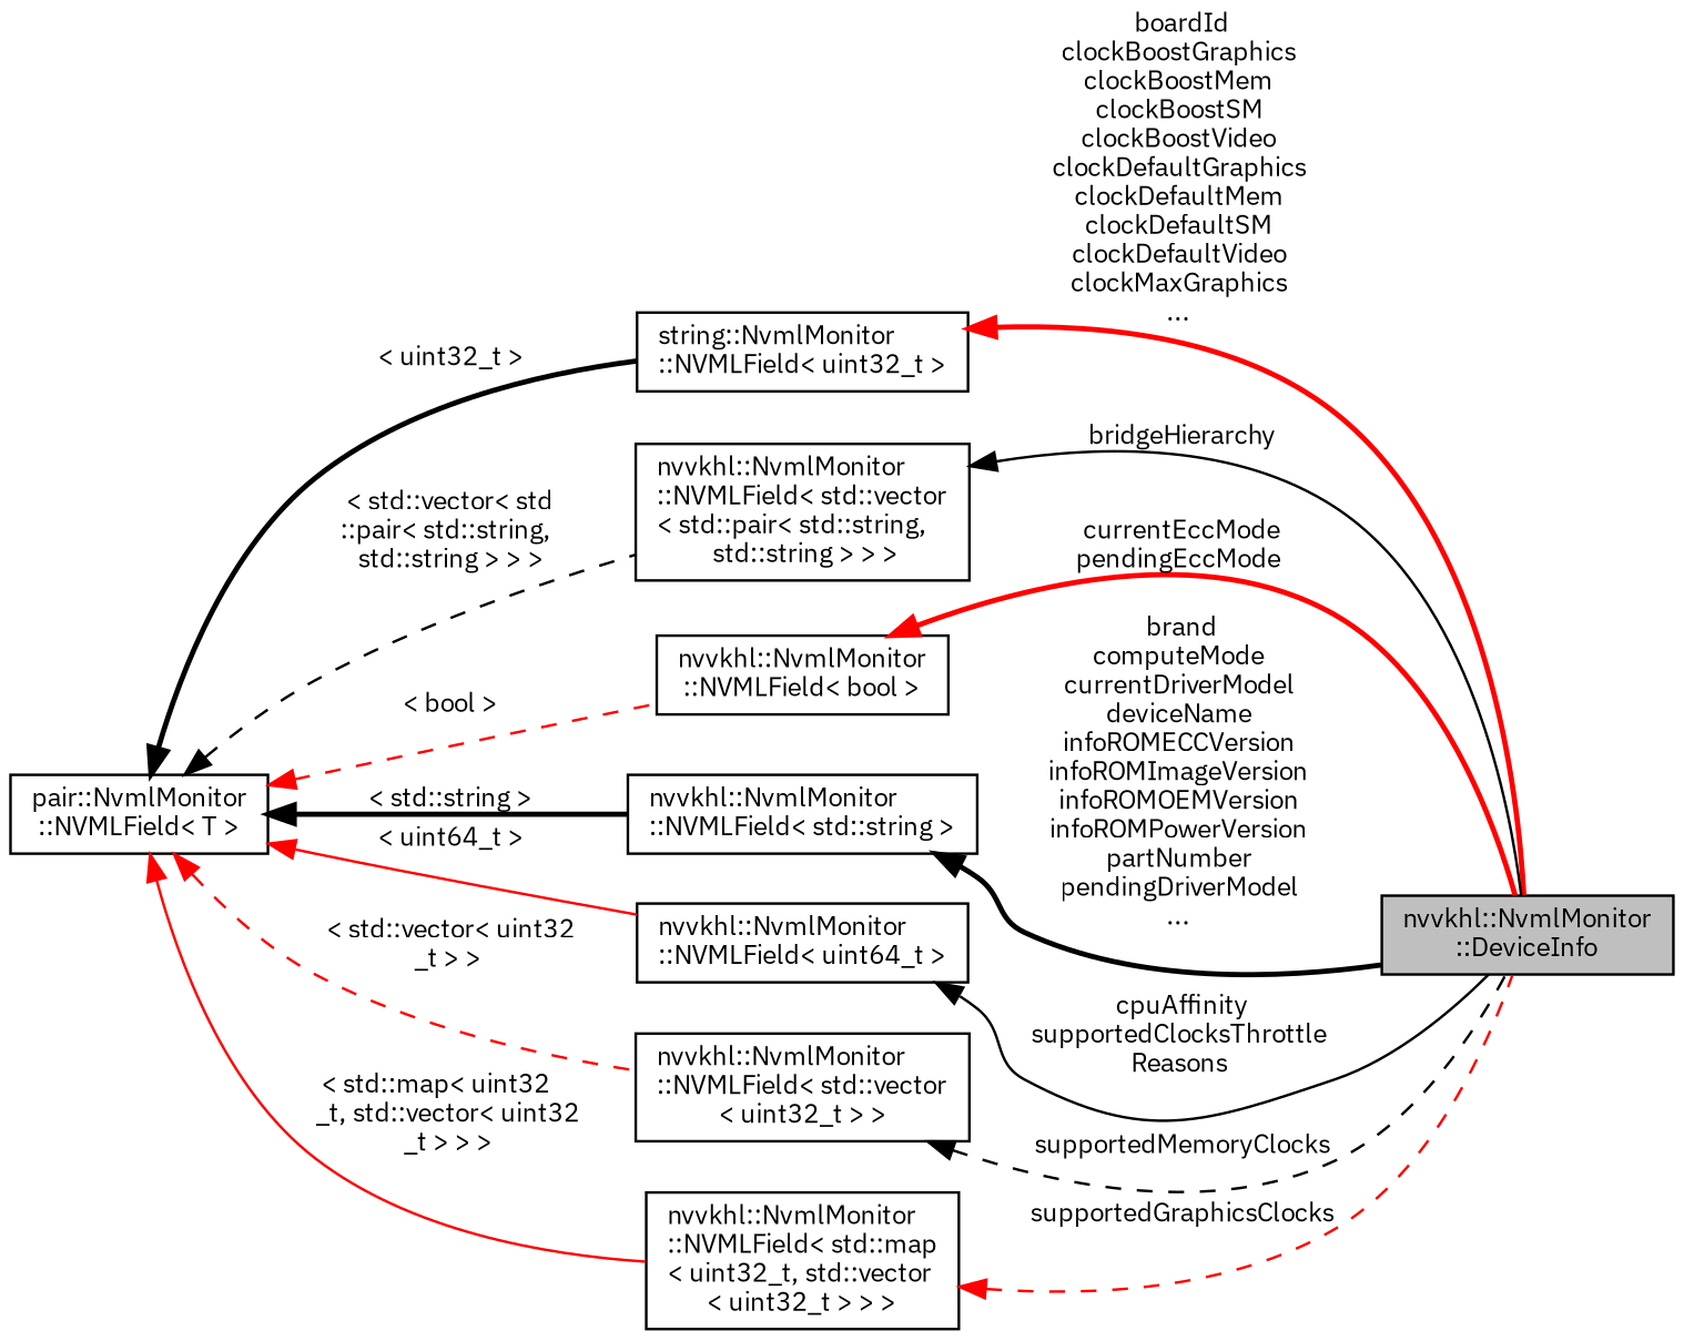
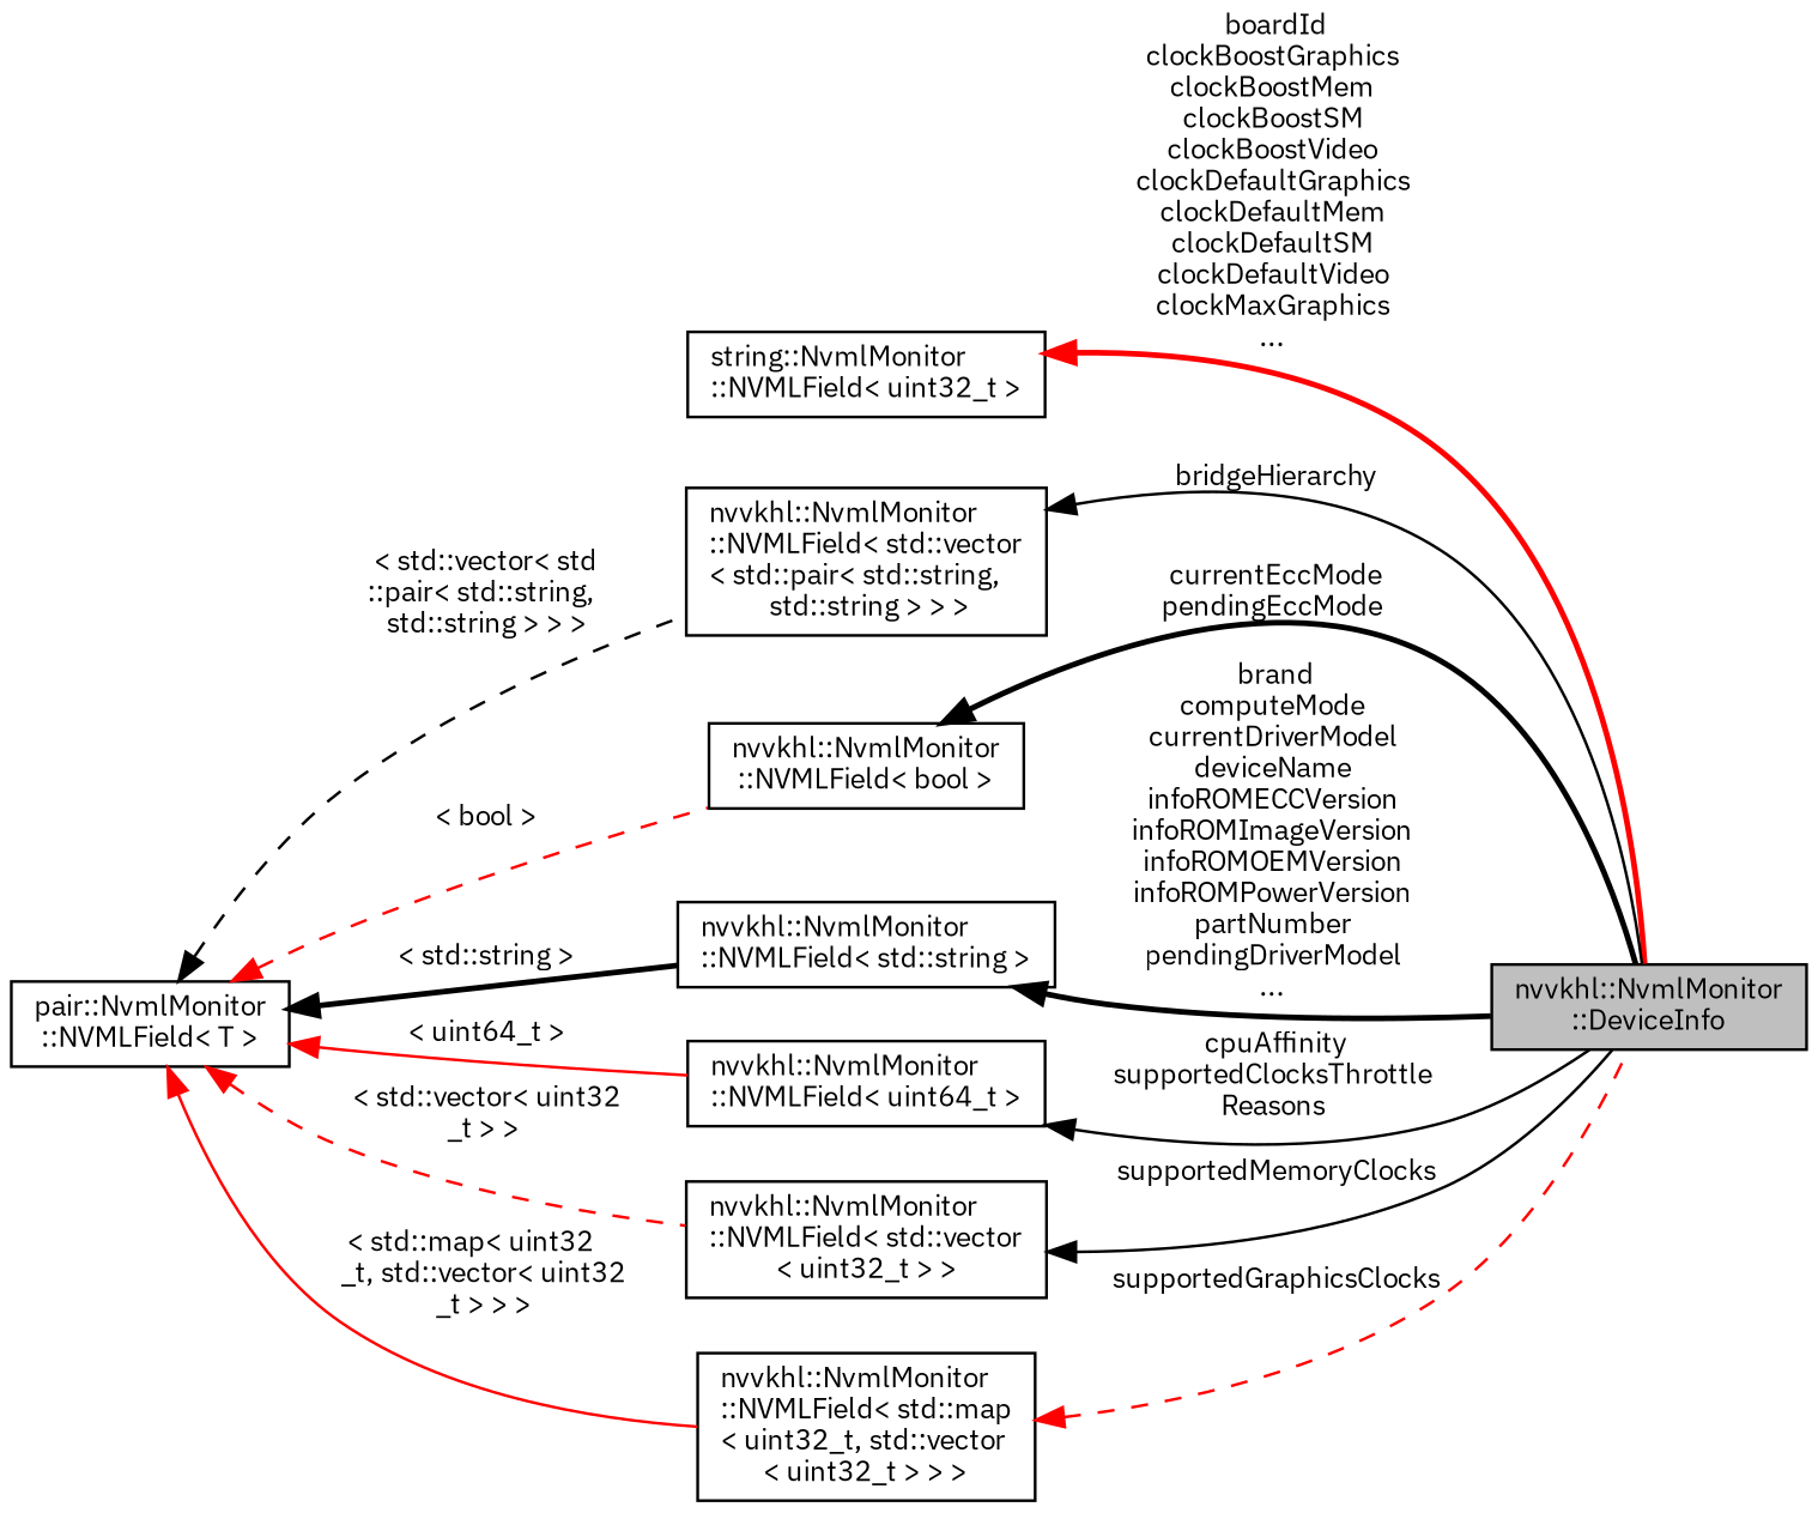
  digraph {
    fontname="IBM Plex Sans"
    rankdir=LR
    node [color=black fillcolor=white fontname="IBM Plex Sans" fontsize=10 shape=record style=filled]
    edge [color=red dir=back fontname="IBM Plex Sans" fontsize=10 labelfontname=Helvetica labelfontsize=10 style=bold]
    n1 [fillcolor=grey75 fontcolor=black height=0.2 label="nvvkhl::NvmlMonitor\l::DeviceInfo" width=0.4]
    n2 [height=0.2 label="string::NvmlMonitor\l::NVMLField\< uint32_t \>" width=0.4]
    n3 [height=0.2 label="pair::NvmlMonitor\l::NVMLField\< T \>" width=0.4]
    n4 [height=0.2 label="nvvkhl::NvmlMonitor\l::NVMLField\< std::vector\l\< std::pair\< std::string,\l std::string \> \> \>" width=0.4]
    n5 [height=0.2 label="nvvkhl::NvmlMonitor\l::NVMLField\< bool \>" width=0.4]
    n6 [height=0.2 label="nvvkhl::NvmlMonitor\l::NVMLField\< std::string \>" width=0.4]
    n7 [height=0.2 label="nvvkhl::NvmlMonitor\l::NVMLField\< uint64_t \>" width=0.4]
    n8 [height=0.2 label="nvvkhl::NvmlMonitor\l::NVMLField\< std::vector\l\< uint32_t \> \>" width=0.4]
    n9 [height=0.2 label="nvvkhl::NvmlMonitor\l::NVMLField\< std::map\l\< uint32_t, std::vector\l\< uint32_t \> \> \>" width=0.4]
    n2 -> n1 [label=" boardId\nclockBoostGraphics\nclockBoostMem\nclockBoostSM\nclockBoostVideo\nclockDefaultGraphics\nclockDefaultMem\nclockDefaultSM\nclockDefaultVideo\nclockMaxGraphics\n..."]
-   n3 -> n2 [color=black label=" \< uint32_t \>"]
    n3 -> n4 [color=black label=" \< std::vector\< std\l::pair\< std::string,\l std::string \> \> \>" style=dashed]
    n3 -> n5 [label=" \< bool \>" style=dashed]
    n3 -> n6 [color=black label=" \< std::string \>"]
    n3 -> n7 [label=" \< uint64_t \>" style=solid]
    n3 -> n8 [label=" \< std::vector\< uint32\l_t \> \>" style=dashed]
    n3 -> n9 [label=" \< std::map\< uint32\l_t, std::vector\< uint32\l_t \> \> \>" style=solid]
    n4 -> n1 [color=black label=" bridgeHierarchy" style=solid]
-   n5 -> n1 [label=" currentEccMode\npendingEccMode"]
+   n5 -> n1 [color=black label=" currentEccMode\npendingEccMode"]
    n6 -> n1 [color=black label=" brand\ncomputeMode\ncurrentDriverModel\ndeviceName\ninfoROMECCVersion\ninfoROMImageVersion\ninfoROMOEMVersion\ninfoROMPowerVersion\npartNumber\npendingDriverModel\n..."]
    n7 -> n1 [color=black label=" cpuAffinity\nsupportedClocksThrottle\lReasons" style=solid]
-   n8 -> n1 [color=black label=" supportedMemoryClocks" style=dashed]
+   n8 -> n1 [color=black label=" supportedMemoryClocks" style=solid]
    n9 -> n1 [label=" supportedGraphicsClocks" style=dashed]
  }
